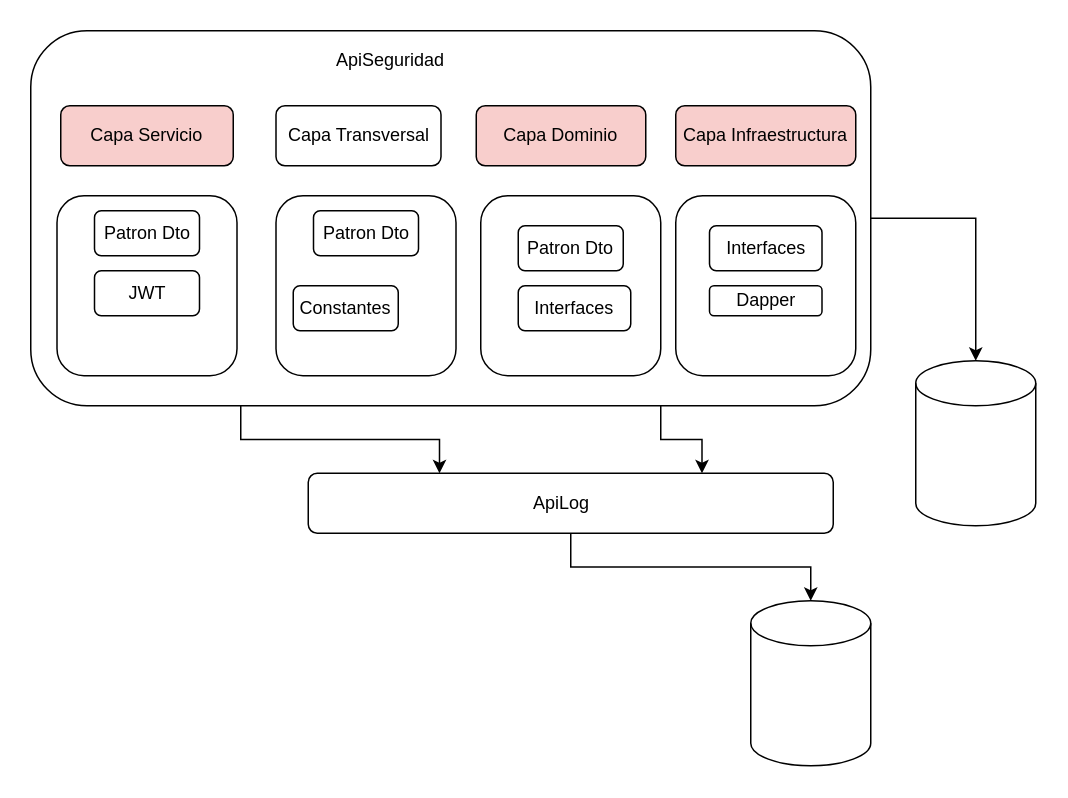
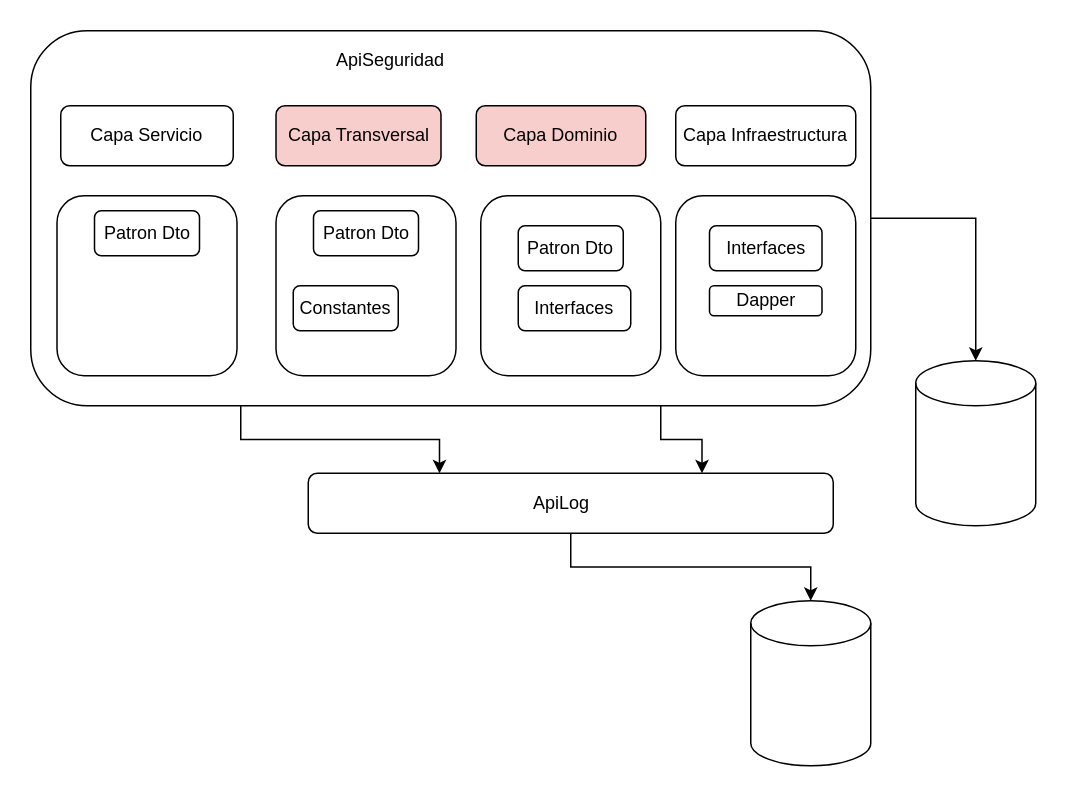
  <mxCell id="0" />
  <mxCell id="1" parent="0" />
  <mxCell id="2" style="edgeStyle=orthogonalEdgeStyle;rounded=0;orthogonalLoop=1;jettySize=auto;html=1;entryX=0.5;entryY=0;entryDx=0;entryDy=0;entryPerimeter=0;" edge="1" parent="1" source="5" target="8"><mxGeometry relative="1" as="geometry" /></mxCell>
  <mxCell id="3" style="edgeStyle=orthogonalEdgeStyle;rounded=0;orthogonalLoop=1;jettySize=auto;html=1;exitX=0.75;exitY=1;exitDx=0;exitDy=0;entryX=0;entryY=0.25;entryDx=0;entryDy=0;" edge="1" parent="1" source="5" target="7"><mxGeometry relative="1" as="geometry" /></mxCell>
  <mxCell id="4" style="edgeStyle=orthogonalEdgeStyle;rounded=0;orthogonalLoop=1;jettySize=auto;html=1;exitX=0.25;exitY=1;exitDx=0;exitDy=0;entryX=0;entryY=0.75;entryDx=0;entryDy=0;" edge="1" parent="1" source="5" target="7"><mxGeometry relative="1" as="geometry" /></mxCell>
  <mxCell id="5" value="" style="rounded=1;whiteSpace=wrap;html=1;" vertex="1" parent="1"><mxGeometry x="20" y="20" width="560" height="250" as="geometry" /></mxCell>
  <mxCell id="6" style="edgeStyle=orthogonalEdgeStyle;rounded=0;orthogonalLoop=1;jettySize=auto;html=1;entryX=0.5;entryY=0;entryDx=0;entryDy=0;entryPerimeter=0;" edge="1" parent="1" source="7" target="11"><mxGeometry relative="1" as="geometry" /></mxCell>
  <mxCell id="7" value="" style="rounded=1;whiteSpace=wrap;html=1;rotation=90;" vertex="1" parent="1"><mxGeometry x="360" y="160" width="40" height="350" as="geometry" /></mxCell>
  <mxCell id="8" value="" style="shape=cylinder3;whiteSpace=wrap;html=1;boundedLbl=1;backgroundOutline=1;size=15;" vertex="1" parent="1"><mxGeometry x="610" y="240" width="80" height="110" as="geometry" /></mxCell>
  <mxCell id="9" value="ApiSeguridad" style="text;html=1;strokeColor=none;fillColor=none;align=center;verticalAlign=middle;whiteSpace=wrap;rounded=0;" vertex="1" parent="1"><mxGeometry x="165" y="30" width="190" height="20" as="geometry" /></mxCell>
  <mxCell id="10" value="ApiLog" style="text;html=1;strokeColor=none;fillColor=none;align=center;verticalAlign=middle;whiteSpace=wrap;rounded=0;" vertex="1" parent="1"><mxGeometry x="323.5" y="320" width="100" height="30" as="geometry" /></mxCell>
  <mxCell id="11" value="" style="shape=cylinder3;whiteSpace=wrap;html=1;boundedLbl=1;backgroundOutline=1;size=15;" vertex="1" parent="1"><mxGeometry x="500" y="400" width="80" height="110" as="geometry" /></mxCell>
- <mxCell id="12" value="Capa Servicio" style="rounded=1;whiteSpace=wrap;html=1;rotation=0;fillColor=#f8cecc;" vertex="1" parent="1"><mxGeometry x="40" y="70" width="115" height="40" as="geometry" /></mxCell>
- <mxCell id="13" value="Capa Infraestructura" style="rounded=1;whiteSpace=wrap;html=1;rotation=0;fillColor=#f8cecc;" vertex="1" parent="1"><mxGeometry x="450" y="70" width="120" height="40" as="geometry" /></mxCell>
+ <mxCell id="12" value="Capa Servicio" style="rounded=1;whiteSpace=wrap;html=1;rotation=0;" vertex="1" parent="1"><mxGeometry x="40" y="70" width="115" height="40" as="geometry" /></mxCell>
+ <mxCell id="13" value="Capa Infraestructura" style="rounded=1;whiteSpace=wrap;html=1;rotation=0;" vertex="1" parent="1"><mxGeometry x="450" y="70" width="120" height="40" as="geometry" /></mxCell>
  <mxCell id="14" value="Capa Dominio" style="rounded=1;whiteSpace=wrap;html=1;rotation=0;fillColor=#f8cecc;" vertex="1" parent="1"><mxGeometry x="317" y="70" width="113" height="40" as="geometry" /></mxCell>
- <mxCell id="15" value="Capa Transversal" style="rounded=1;whiteSpace=wrap;html=1;rotation=0;" vertex="1" parent="1"><mxGeometry x="183.5" y="70" width="110" height="40" as="geometry" /></mxCell>
+ <mxCell id="15" value="Capa Transversal" style="rounded=1;whiteSpace=wrap;html=1;rotation=0;fillColor=#f8cecc;" vertex="1" parent="1"><mxGeometry x="183.5" y="70" width="110" height="40" as="geometry" /></mxCell>
  <mxCell id="16" value="" style="rounded=1;whiteSpace=wrap;html=1;" vertex="1" parent="1"><mxGeometry x="37.5" y="130" width="120" height="120" as="geometry" /></mxCell>
  <mxCell id="17" value="" style="rounded=1;whiteSpace=wrap;html=1;" vertex="1" parent="1"><mxGeometry x="183.5" y="130" width="120" height="120" as="geometry" /></mxCell>
  <mxCell id="18" value="" style="rounded=1;whiteSpace=wrap;html=1;" vertex="1" parent="1"><mxGeometry x="320" y="130" width="120" height="120" as="geometry" /></mxCell>
  <mxCell id="19" value="" style="rounded=1;whiteSpace=wrap;html=1;" vertex="1" parent="1"><mxGeometry x="450" y="130" width="120" height="120" as="geometry" /></mxCell>
  <mxCell id="20" value="Patron Dto" style="rounded=1;whiteSpace=wrap;html=1;" vertex="1" parent="1"><mxGeometry x="62.5" y="140" width="70" height="30" as="geometry" /></mxCell>
  <mxCell id="21" value="Patron Dto" style="rounded=1;whiteSpace=wrap;html=1;" vertex="1" parent="1"><mxGeometry x="208.5" y="140" width="70" height="30" as="geometry" /></mxCell>
  <mxCell id="22" value="Constantes" style="rounded=1;whiteSpace=wrap;html=1;" vertex="1" parent="1"><mxGeometry x="195" y="190" width="70" height="30" as="geometry" /></mxCell>
- <mxCell id="23" value="JWT" style="rounded=1;whiteSpace=wrap;html=1;" vertex="1" parent="1"><mxGeometry x="62.5" y="180" width="70" height="30" as="geometry" /></mxCell>
  <mxCell id="24" value="Patron Dto" style="rounded=1;whiteSpace=wrap;html=1;" vertex="1" parent="1"><mxGeometry x="345" y="150" width="70" height="30" as="geometry" /></mxCell>
  <mxCell id="25" value="Interfaces" style="rounded=1;whiteSpace=wrap;html=1;" vertex="1" parent="1"><mxGeometry x="345" y="190" width="75" height="30" as="geometry" /></mxCell>
  <mxCell id="26" value="Interfaces" style="rounded=1;whiteSpace=wrap;html=1;" vertex="1" parent="1"><mxGeometry x="472.5" y="150" width="75" height="30" as="geometry" /></mxCell>
  <mxCell id="27" value="Dapper" style="rounded=1;whiteSpace=wrap;html=1;" vertex="1" parent="1"><mxGeometry x="472.5" y="190" width="75" height="20" as="geometry" /></mxCell>
